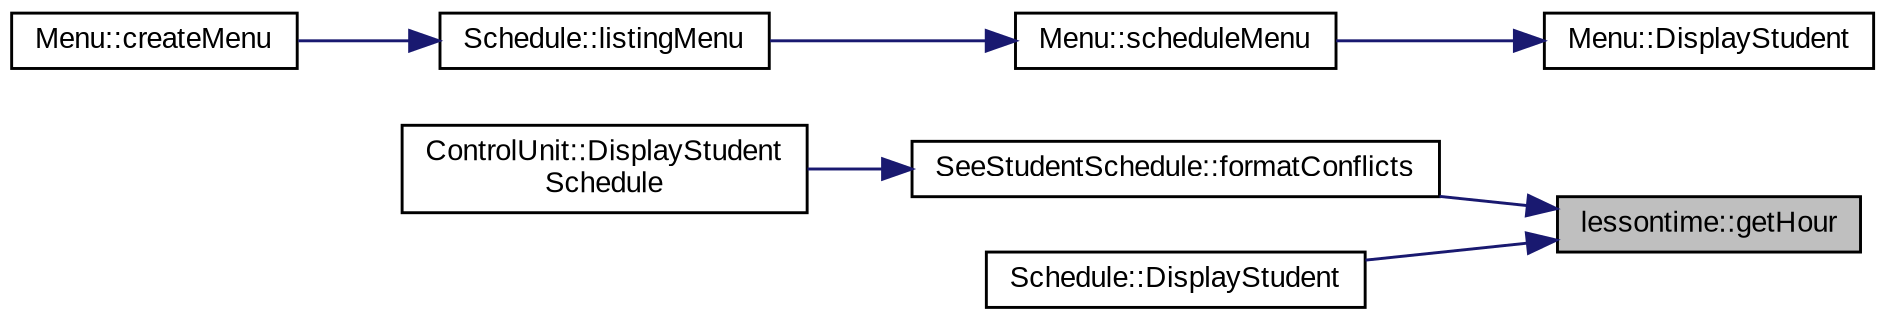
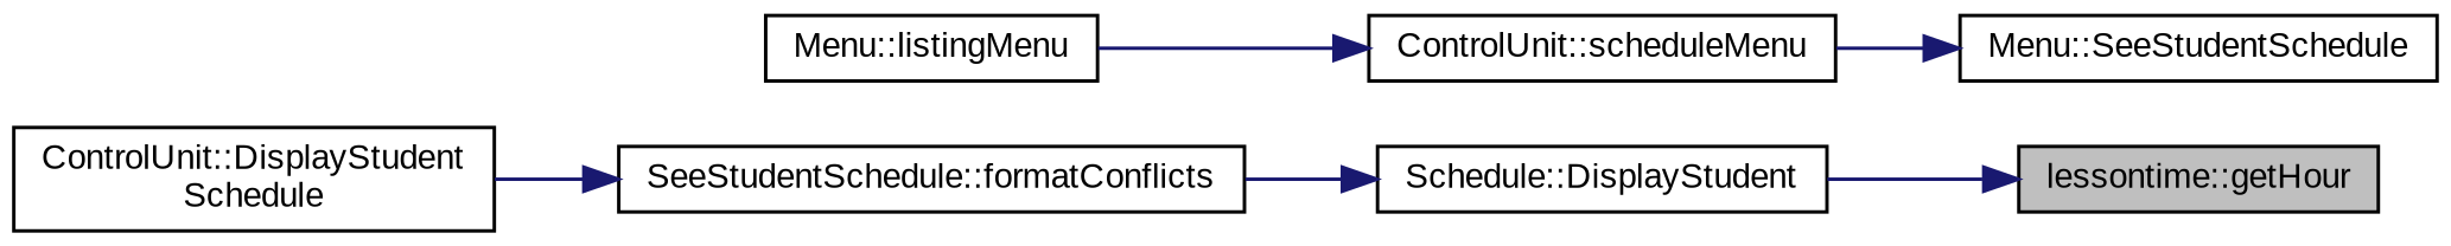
  digraph {
    fontname="Liberation Sans"
    rankdir=RL
    node [color=black fillcolor=white fontname="Liberation Sans" fontsize=10 shape=record style=filled]
    edge [color=midnightblue dir=back fontname="Liberation Sans" fontsize=10 labelfontname=Helvetica labelfontsize=10 style=solid]
    n1 [fillcolor=grey75 fontcolor=black height=0.2 label="lessontime::getHour" width=0.4]
    n2 [height=0.2 label="SeeStudentSchedule::formatConflicts" width=0.4]
    n3 [height=0.2 label="Schedule::DisplayStudent" width=0.4]
    n4 [height=0.2 label="ControlUnit::DisplayStudent\lSchedule" width=0.4]
-   n5 [height=0.2 label="Menu::DisplayStudent" width=0.4]
-   n6 [height=0.2 label="Menu::scheduleMenu" width=0.4]
-   n7 [height=0.2 label="Schedule::listingMenu" width=0.4]
-   n8 [height=0.2 label="Menu::createMenu" width=0.4]
-   n1 -> n2
+   n5 [height=0.2 label="Menu::SeeStudentSchedule" width=0.4]
+   n6 [height=0.2 label="ControlUnit::scheduleMenu" width=0.4]
+   n7 [height=0.2 label="Menu::listingMenu" width=0.4]
+   n3 -> n2
    n1 -> n3
    n2 -> n4
    n5 -> n6
    n6 -> n7
-   n7 -> n8
  }
